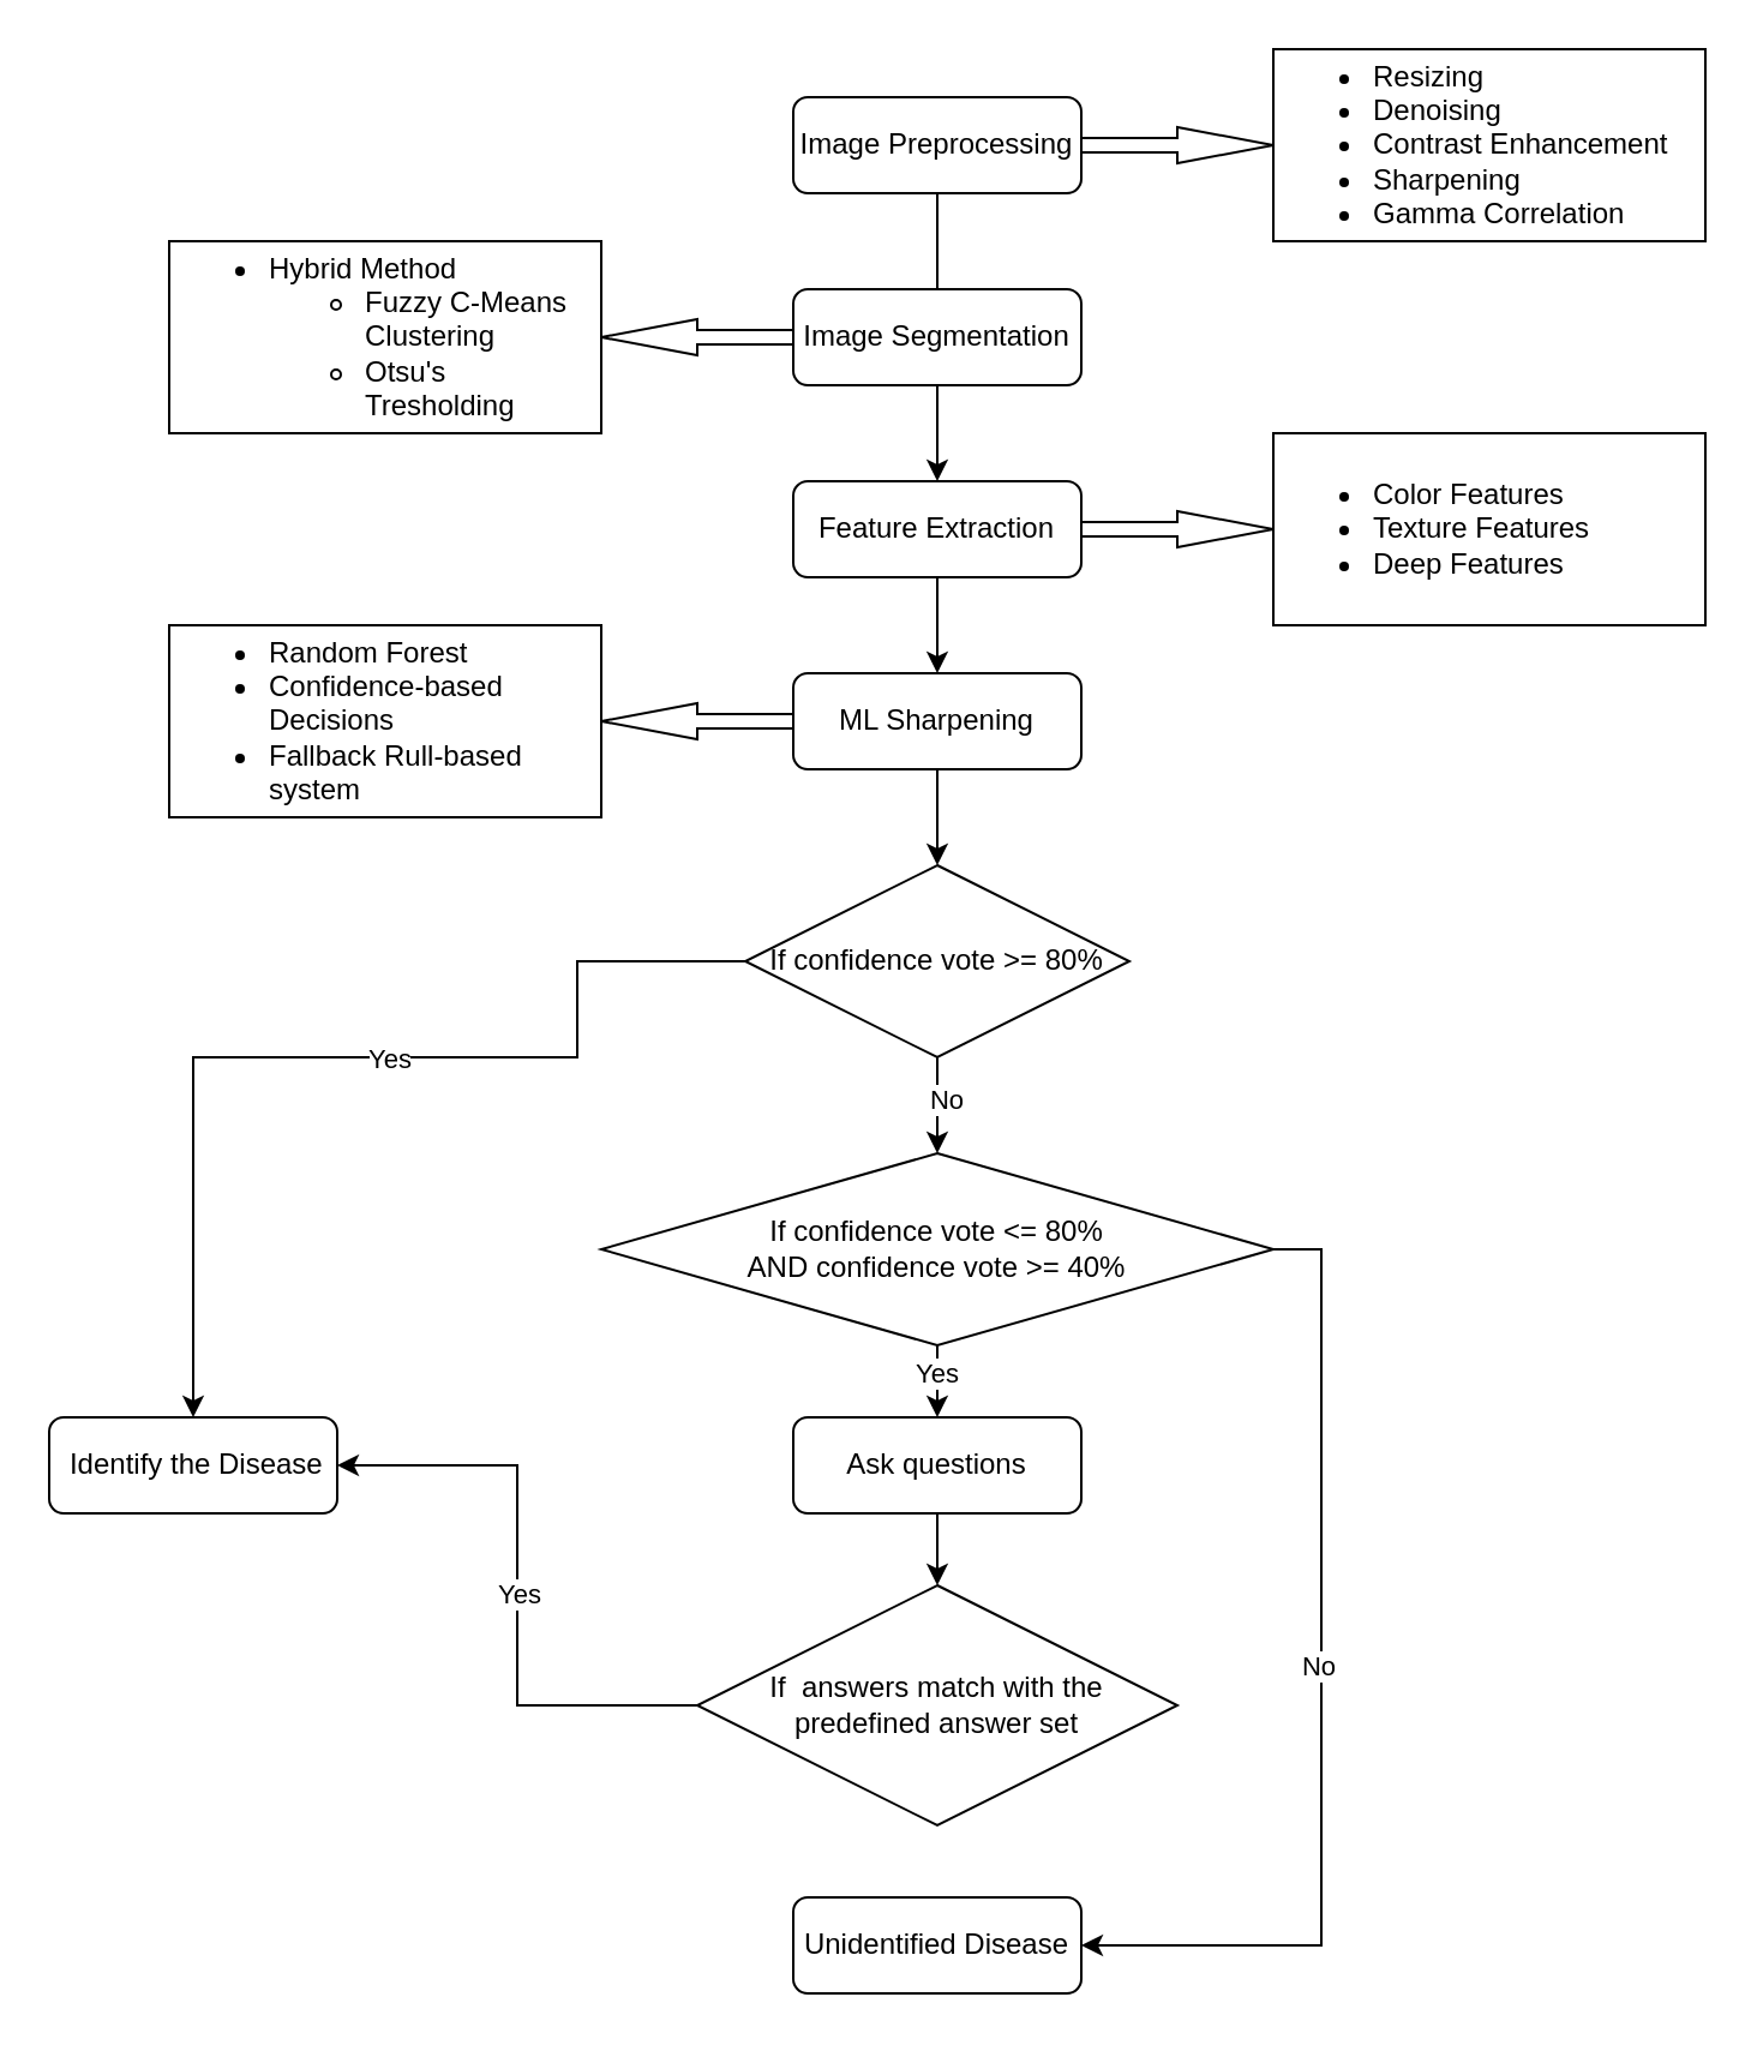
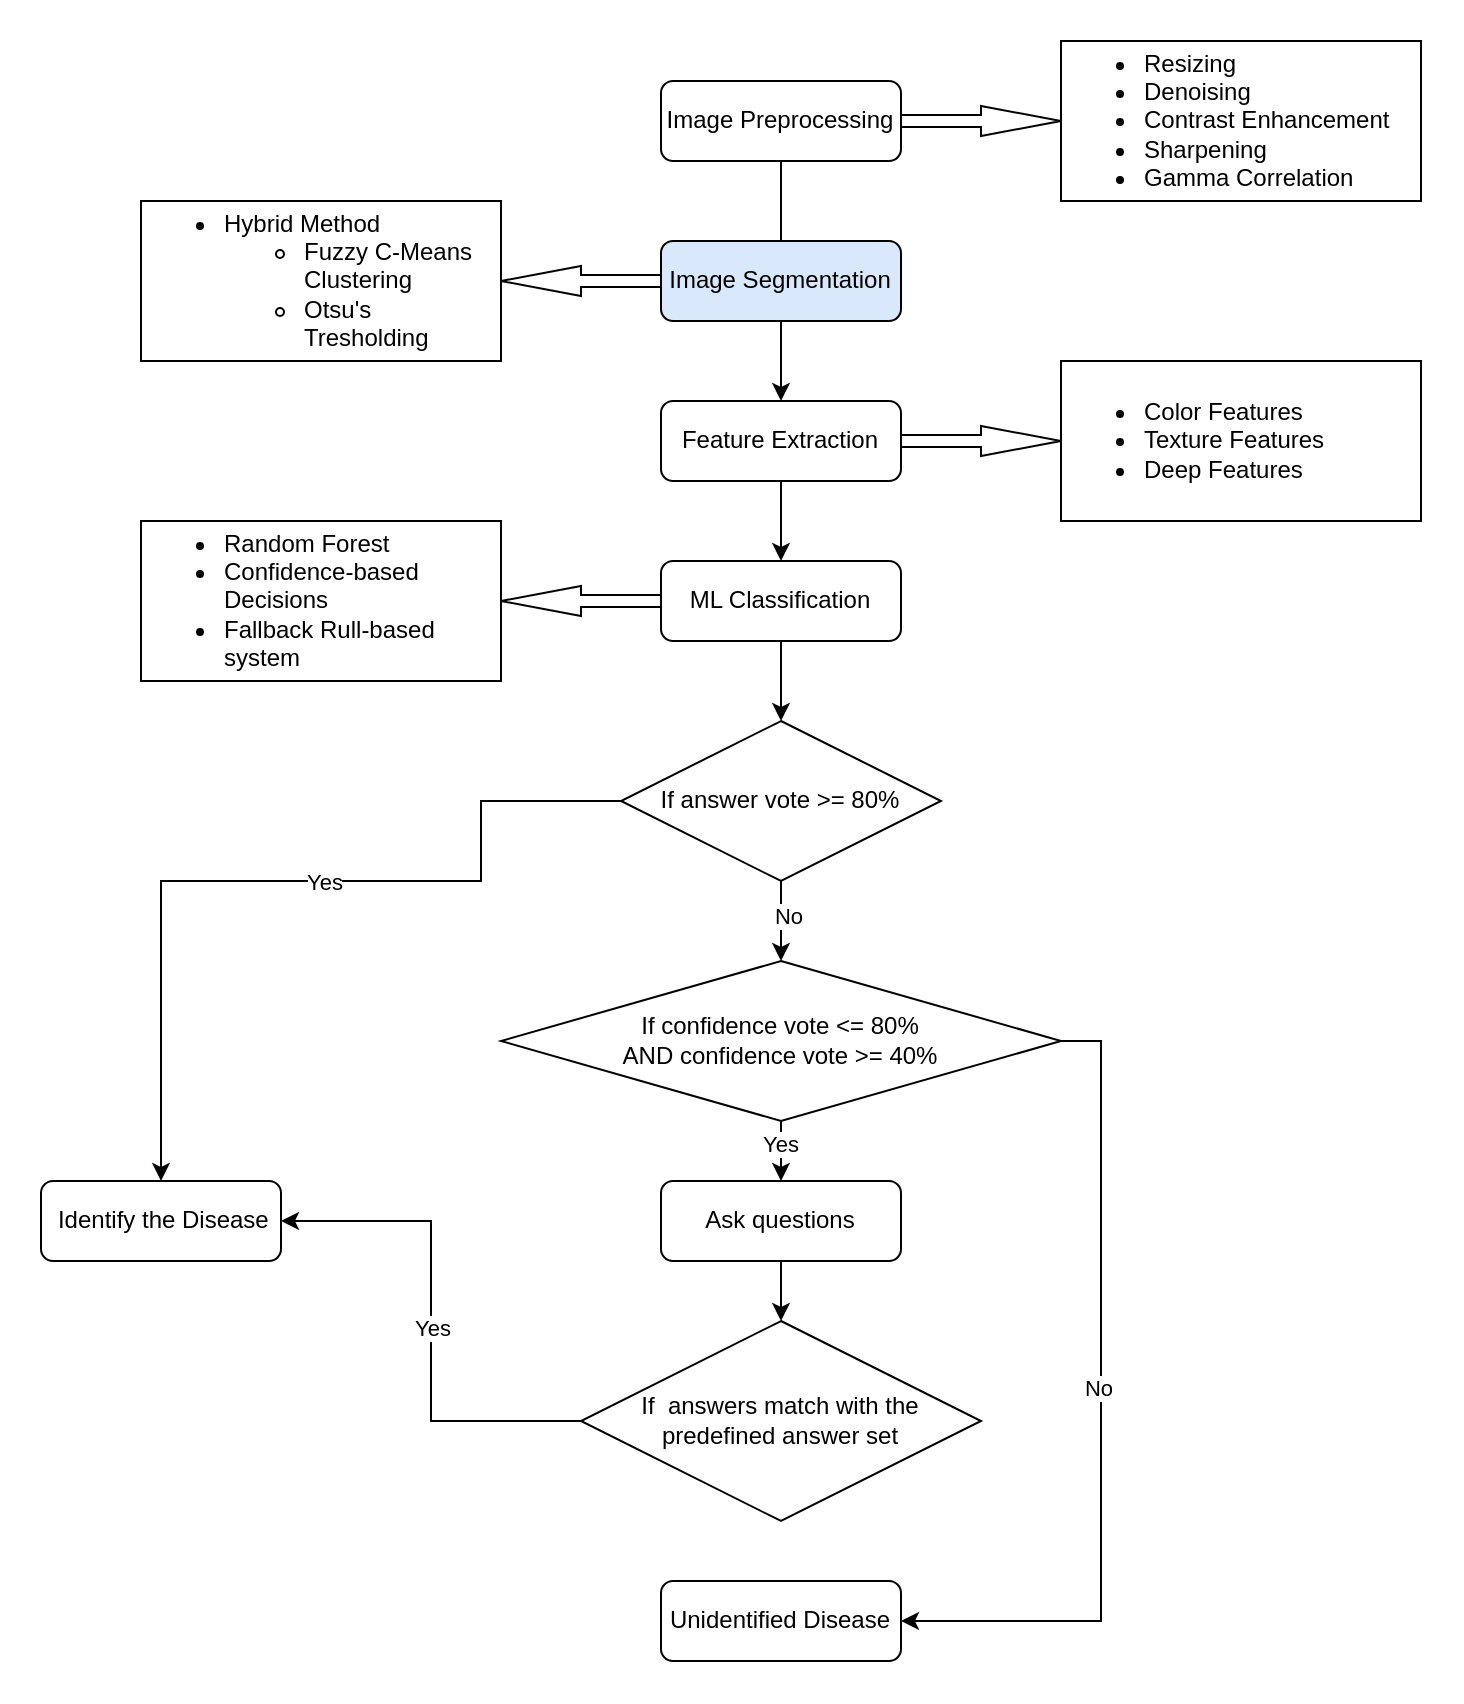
  <mxCell id="0" />
  <mxCell id="1" parent="0" />
  <mxCell id="2" style="edgeStyle=orthogonalEdgeStyle;rounded=0;orthogonalLoop=1;jettySize=auto;html=1;exitX=0.5;exitY=1;exitDx=0;exitDy=0;entryX=0.5;entryY=0;entryDx=0;entryDy=0;endArrow=none;" edge="1" parent="1" source="3" target="5"><mxGeometry relative="1" as="geometry" /></mxCell>
  <mxCell id="3" value="Image Preprocessing" style="rounded=1;whiteSpace=wrap;html=1;" vertex="1" parent="1"><mxGeometry x="330" y="40" width="120" height="40" as="geometry" /></mxCell>
  <mxCell id="4" style="edgeStyle=orthogonalEdgeStyle;rounded=0;orthogonalLoop=1;jettySize=auto;html=1;exitX=0.5;exitY=1;exitDx=0;exitDy=0;entryX=0.5;entryY=0;entryDx=0;entryDy=0;" edge="1" parent="1" source="5" target="7"><mxGeometry relative="1" as="geometry" /></mxCell>
- <mxCell id="5" value="Image Segmentation" style="rounded=1;whiteSpace=wrap;html=1;" vertex="1" parent="1"><mxGeometry x="330" y="120" width="120" height="40" as="geometry" /></mxCell>
+ <mxCell id="5" value="Image Segmentation" style="rounded=1;whiteSpace=wrap;html=1;fillColor=#dae8fc;" vertex="1" parent="1"><mxGeometry x="330" y="120" width="120" height="40" as="geometry" /></mxCell>
  <mxCell id="6" style="edgeStyle=orthogonalEdgeStyle;rounded=0;orthogonalLoop=1;jettySize=auto;html=1;exitX=0.5;exitY=1;exitDx=0;exitDy=0;entryX=0.5;entryY=0;entryDx=0;entryDy=0;" edge="1" parent="1" source="7" target="9"><mxGeometry relative="1" as="geometry" /></mxCell>
  <mxCell id="7" value="Feature Extraction" style="rounded=1;whiteSpace=wrap;html=1;" vertex="1" parent="1"><mxGeometry x="330" y="200" width="120" height="40" as="geometry" /></mxCell>
  <mxCell id="8" style="edgeStyle=orthogonalEdgeStyle;rounded=0;orthogonalLoop=1;jettySize=auto;html=1;exitX=0.5;exitY=1;exitDx=0;exitDy=0;entryX=0.5;entryY=0;entryDx=0;entryDy=0;" edge="1" parent="1" source="9" target="14"><mxGeometry relative="1" as="geometry" /></mxCell>
- <mxCell id="9" value="ML Sharpening" style="rounded=1;whiteSpace=wrap;html=1;" vertex="1" parent="1"><mxGeometry x="330" y="280" width="120" height="40" as="geometry" /></mxCell>
+ <mxCell id="9" value="ML Classification" style="rounded=1;whiteSpace=wrap;html=1;" vertex="1" parent="1"><mxGeometry x="330" y="280" width="120" height="40" as="geometry" /></mxCell>
  <mxCell id="10" style="edgeStyle=orthogonalEdgeStyle;rounded=0;orthogonalLoop=1;jettySize=auto;html=1;exitX=0;exitY=0.5;exitDx=0;exitDy=0;entryX=0.5;entryY=0;entryDx=0;entryDy=0;" edge="1" parent="1" source="14" target="21"><mxGeometry relative="1" as="geometry"><Array as="points"><mxPoint x="240" y="400" /><mxPoint x="240" y="440" /><mxPoint x="80" y="440" /></Array></mxGeometry></mxCell>
  <mxCell id="11" value="Yes" style="edgeLabel;html=1;align=center;verticalAlign=middle;resizable=0;points=[];" vertex="1" connectable="0" parent="10"><mxGeometry x="-0.099" relative="1" as="geometry"><mxPoint as="offset" /></mxGeometry></mxCell>
  <mxCell id="12" style="edgeStyle=orthogonalEdgeStyle;rounded=0;orthogonalLoop=1;jettySize=auto;html=1;exitX=0.5;exitY=1;exitDx=0;exitDy=0;entryX=0.5;entryY=0;entryDx=0;entryDy=0;" edge="1" parent="1" source="26" target="16"><mxGeometry relative="1" as="geometry" /></mxCell>
  <mxCell id="13" value="Yes" style="edgeLabel;html=1;align=center;verticalAlign=middle;resizable=0;points=[];" vertex="1" connectable="0" parent="12"><mxGeometry x="-0.278" y="-1" relative="1" as="geometry"><mxPoint as="offset" /></mxGeometry></mxCell>
- <mxCell id="14" value="If confidence vote &amp;gt;= 80%" style="rhombus;whiteSpace=wrap;html=1;" vertex="1" parent="1"><mxGeometry x="310" y="360" width="160" height="80" as="geometry" /></mxCell>
+ <mxCell id="14" value="If answer vote &amp;gt;= 80%" style="rhombus;whiteSpace=wrap;html=1;" vertex="1" parent="1"><mxGeometry x="310" y="360" width="160" height="80" as="geometry" /></mxCell>
  <mxCell id="15" style="edgeStyle=orthogonalEdgeStyle;rounded=0;orthogonalLoop=1;jettySize=auto;html=1;exitX=0.5;exitY=1;exitDx=0;exitDy=0;entryX=0.5;entryY=0;entryDx=0;entryDy=0;" edge="1" parent="1" source="16" target="19"><mxGeometry relative="1" as="geometry" /></mxCell>
  <mxCell id="16" value="Ask questions" style="rounded=1;whiteSpace=wrap;html=1;" vertex="1" parent="1"><mxGeometry x="330" y="590" width="120" height="40" as="geometry" /></mxCell>
  <mxCell id="17" style="edgeStyle=orthogonalEdgeStyle;rounded=0;orthogonalLoop=1;jettySize=auto;html=1;entryX=1;entryY=0.5;entryDx=0;entryDy=0;" edge="1" parent="1" source="19" target="21"><mxGeometry relative="1" as="geometry" /></mxCell>
  <mxCell id="18" value="Yes" style="edgeLabel;html=1;align=center;verticalAlign=middle;resizable=0;points=[];" vertex="1" connectable="0" parent="17"><mxGeometry x="-0.023" relative="1" as="geometry"><mxPoint as="offset" /></mxGeometry></mxCell>
  <mxCell id="19" value="If&amp;nbsp; answers match with the predefined answer set" style="rhombus;whiteSpace=wrap;html=1;" vertex="1" parent="1"><mxGeometry x="290" y="660" width="200" height="100" as="geometry" /></mxCell>
  <mxCell id="20" value="Unidentified Disease" style="rounded=1;whiteSpace=wrap;html=1;" vertex="1" parent="1"><mxGeometry x="330" y="790" width="120" height="40" as="geometry" /></mxCell>
  <mxCell id="21" value="&amp;nbsp;Identify the Disease" style="rounded=1;whiteSpace=wrap;html=1;" vertex="1" parent="1"><mxGeometry x="20" y="590" width="120" height="40" as="geometry" /></mxCell>
  <mxCell id="22" value="" style="edgeStyle=orthogonalEdgeStyle;rounded=0;orthogonalLoop=1;jettySize=auto;html=1;exitX=0.5;exitY=1;exitDx=0;exitDy=0;entryX=0.5;entryY=0;entryDx=0;entryDy=0;" edge="1" parent="1" source="14" target="26"><mxGeometry relative="1" as="geometry"><mxPoint x="390" y="440" as="sourcePoint" /><mxPoint x="390" y="590" as="targetPoint" /></mxGeometry></mxCell>
  <mxCell id="23" value="No" style="edgeLabel;html=1;align=center;verticalAlign=middle;resizable=0;points=[];" vertex="1" connectable="0" parent="22"><mxGeometry x="-0.17" y="3" relative="1" as="geometry"><mxPoint as="offset" /></mxGeometry></mxCell>
  <mxCell id="24" style="edgeStyle=orthogonalEdgeStyle;rounded=0;orthogonalLoop=1;jettySize=auto;html=1;entryX=1;entryY=0.5;entryDx=0;entryDy=0;exitX=1;exitY=0.5;exitDx=0;exitDy=0;" edge="1" parent="1" source="26" target="20"><mxGeometry relative="1" as="geometry" /></mxCell>
  <mxCell id="25" value="No" style="edgeLabel;html=1;align=center;verticalAlign=middle;resizable=0;points=[];" vertex="1" connectable="0" parent="24"><mxGeometry x="-0.057" y="-2" relative="1" as="geometry"><mxPoint as="offset" /></mxGeometry></mxCell>
  <mxCell id="26" value="If confidence vote &amp;lt;= 80%&lt;div&gt;AND confidence vote &amp;gt;= 40%&lt;/div&gt;" style="rhombus;whiteSpace=wrap;html=1;" vertex="1" parent="1"><mxGeometry x="250" y="480" width="280" height="80" as="geometry" /></mxCell>
  <mxCell id="27" value="" style="html=1;shadow=0;dashed=0;align=center;verticalAlign=middle;shape=mxgraph.arrows2.arrow;dy=0.6;dx=40;notch=0;" vertex="1" parent="1"><mxGeometry x="450" y="52.5" width="80" height="15" as="geometry" /></mxCell>
  <mxCell id="28" value="" style="html=1;shadow=0;dashed=0;align=center;verticalAlign=middle;shape=mxgraph.arrows2.arrow;dy=0.6;dx=40;notch=0;direction=west;" vertex="1" parent="1"><mxGeometry x="250" y="292.5" width="80" height="15" as="geometry" /></mxCell>
  <mxCell id="29" value="" style="html=1;shadow=0;dashed=0;align=center;verticalAlign=middle;shape=mxgraph.arrows2.arrow;dy=0.6;dx=40;notch=0;direction=west;" vertex="1" parent="1"><mxGeometry x="250" y="132.5" width="80" height="15" as="geometry" /></mxCell>
  <mxCell id="30" value="" style="html=1;shadow=0;dashed=0;align=center;verticalAlign=middle;shape=mxgraph.arrows2.arrow;dy=0.6;dx=40;notch=0;" vertex="1" parent="1"><mxGeometry x="450" y="212.5" width="80" height="15" as="geometry" /></mxCell>
  <mxCell id="31" value="&lt;ul&gt;&lt;li&gt;Resizing&lt;/li&gt;&lt;li&gt;Denoising&lt;/li&gt;&lt;li&gt;Contrast Enhancement&lt;/li&gt;&lt;li&gt;Sharpening&lt;/li&gt;&lt;li&gt;Gamma Correlation&lt;/li&gt;&lt;/ul&gt;" style="rounded=0;whiteSpace=wrap;html=1;align=left;" vertex="1" parent="1"><mxGeometry x="530" y="20" width="180" height="80" as="geometry" /></mxCell>
  <mxCell id="32" value="&lt;ul&gt;&lt;li&gt;Random Forest&lt;/li&gt;&lt;li&gt;Confidence-based Decisions&lt;/li&gt;&lt;li&gt;Fallback Rull-based system&lt;/li&gt;&lt;/ul&gt;" style="rounded=0;whiteSpace=wrap;html=1;align=left;" vertex="1" parent="1"><mxGeometry x="70" y="260" width="180" height="80" as="geometry" /></mxCell>
  <mxCell id="33" value="&lt;ul&gt;&lt;li&gt;Hybrid Method&lt;/li&gt;&lt;ul&gt;&lt;li&gt;Fuzzy C-Means Clustering&lt;/li&gt;&lt;li&gt;Otsu's Tresholding&lt;/li&gt;&lt;/ul&gt;&lt;/ul&gt;" style="rounded=0;whiteSpace=wrap;html=1;align=left;" vertex="1" parent="1"><mxGeometry x="70" y="100" width="180" height="80" as="geometry" /></mxCell>
  <mxCell id="34" value="&lt;ul&gt;&lt;li&gt;Color Features&lt;/li&gt;&lt;li&gt;Texture Features&lt;/li&gt;&lt;li&gt;Deep Features&lt;/li&gt;&lt;/ul&gt;" style="rounded=0;whiteSpace=wrap;html=1;align=left;" vertex="1" parent="1"><mxGeometry x="530" y="180" width="180" height="80" as="geometry" /></mxCell>
